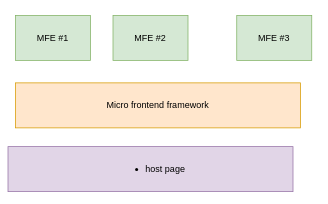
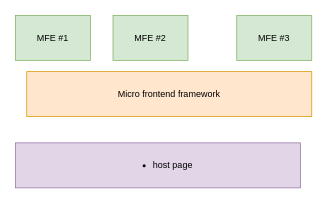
  <mxCell id="0" />
  <mxCell id="1" parent="0" />
  <mxCell id="2" value="MFE #1" style="rounded=0;whiteSpace=wrap;html=1;fillColor=#d5e8d4;strokeColor=#82b366;" vertex="1" parent="1"><mxGeometry x="20" y="20" width="100" height="60" as="geometry" /></mxCell>
  <mxCell id="3" value="MFE #3" style="rounded=0;whiteSpace=wrap;html=1;fillColor=#d5e8d4;strokeColor=#82b366;" vertex="1" parent="1"><mxGeometry x="315" y="20" width="100" height="60" as="geometry" /></mxCell>
  <mxCell id="4" value="MFE #2" style="rounded=0;whiteSpace=wrap;html=1;fillColor=#d5e8d4;strokeColor=#82b366;" vertex="1" parent="1"><mxGeometry x="150" y="20" width="100" height="60" as="geometry" /></mxCell>
- <mxCell id="5" value="Micro frontend framework" style="rounded=0;whiteSpace=wrap;html=1;fillColor=#ffe6cc;strokeColor=#d79b00;" vertex="1" parent="1"><mxGeometry x="20" y="110" width="380" height="60" as="geometry" /></mxCell>
- <mxCell id="6" value="&lt;ul&gt;&lt;li&gt;host page&lt;/li&gt;&lt;/ul&gt;" style="rounded=0;whiteSpace=wrap;html=1;fillColor=#e1d5e7;strokeColor=#9673a6;" vertex="1" parent="1"><mxGeometry x="10" y="195" width="380" height="60" as="geometry" /></mxCell>
+ <mxCell id="5" value="Micro frontend framework" style="rounded=0;whiteSpace=wrap;html=1;fillColor=#ffe6cc;strokeColor=#d79b00;" vertex="1" parent="1"><mxGeometry x="35" y="95" width="380" height="60" as="geometry" /></mxCell>
+ <mxCell id="6" value="&lt;ul&gt;&lt;li&gt;host page&lt;/li&gt;&lt;/ul&gt;" style="rounded=0;whiteSpace=wrap;html=1;fillColor=#e1d5e7;strokeColor=#9673a6;" vertex="1" parent="1"><mxGeometry x="20" y="190" width="380" height="60" as="geometry" /></mxCell>
